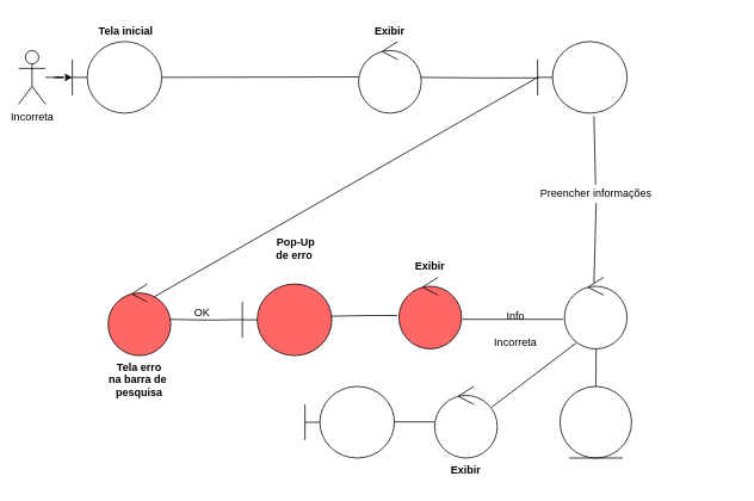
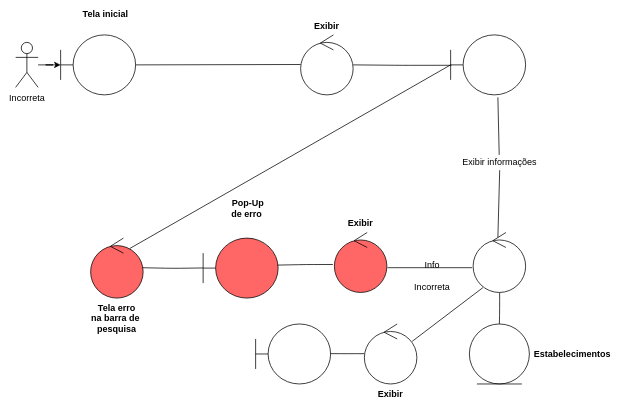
  <mxCell id="0" />
  <mxCell id="1" parent="0" />
  <mxCell id="2" style="edgeStyle=orthogonalEdgeStyle;rounded=0;orthogonalLoop=1;jettySize=auto;html=1;entryX=0;entryY=0.5;entryDx=0;entryDy=0;entryPerimeter=0;" edge="1" parent="1" source="3" target="4"><mxGeometry relative="1" as="geometry" /></mxCell>
  <mxCell id="3" value="Incorreta" style="shape=umlActor;verticalLabelPosition=bottom;verticalAlign=top;html=1;" vertex="1" parent="1"><mxGeometry x="20" y="56" width="30" height="60" as="geometry" /></mxCell>
  <mxCell id="4" value="" style="shape=umlBoundary;whiteSpace=wrap;html=1;" vertex="1" parent="1"><mxGeometry x="80" y="46" width="100" height="80" as="geometry" /></mxCell>
  <mxCell id="5" value="" style="ellipse;shape=umlControl;whiteSpace=wrap;html=1;" vertex="1" parent="1"><mxGeometry x="400" y="46" width="70" height="80" as="geometry" /></mxCell>
  <mxCell id="6" value="" style="ellipse;shape=umlEntity;whiteSpace=wrap;html=1;" vertex="1" parent="1"><mxGeometry x="625" y="431.46" width="80" height="80" as="geometry" /></mxCell>
  <mxCell id="7" value="" style="ellipse;shape=umlControl;whiteSpace=wrap;html=1;fillColor=#FF6666;" vertex="1" parent="1"><mxGeometry x="120" y="316.96" width="70" height="80" as="geometry" /></mxCell>
  <mxCell id="8" value="" style="ellipse;shape=umlControl;whiteSpace=wrap;html=1;" vertex="1" parent="1"><mxGeometry x="485" y="431.46" width="70" height="80" as="geometry" /></mxCell>
  <mxCell id="9" value="" style="ellipse;shape=umlControl;whiteSpace=wrap;html=1;" vertex="1" parent="1"><mxGeometry x="630" y="309.46" width="70" height="80" as="geometry" /></mxCell>
  <mxCell id="10" value="" style="endArrow=none;html=1;edgeStyle=orthogonalEdgeStyle;exitX=1;exitY=0.5;exitDx=0;exitDy=0;exitPerimeter=0;" edge="1" parent="1" source="4"><mxGeometry relative="1" as="geometry"><mxPoint x="290" y="85.5" as="sourcePoint" /><mxPoint x="400" y="85.5" as="targetPoint" /></mxGeometry></mxCell>
- <mxCell id="11" value="Tela inicial" style="text;align=center;fontStyle=1;verticalAlign=middle;spacingLeft=3;spacingRight=3;strokeColor=none;rotatable=0;points=[[0,0.5],[1,0.5]];portConstraint=eastwest;" vertex="1" parent="1"><mxGeometry x="100" y="20" width="80" height="26" as="geometry" /></mxCell>
+ <mxCell id="11" value="Tela inicial" style="text;align=center;fontStyle=1;verticalAlign=middle;spacingLeft=3;spacingRight=3;strokeColor=none;rotatable=0;points=[[0,0.5],[1,0.5]];portConstraint=eastwest;" vertex="1" parent="1"><mxGeometry x="100" y="5" width="80" height="26" as="geometry" /></mxCell>
  <mxCell id="12" value="Exibir" style="text;align=center;fontStyle=1;verticalAlign=middle;spacingLeft=3;spacingRight=3;strokeColor=none;rotatable=0;points=[[0,0.5],[1,0.5]];portConstraint=eastwest;" vertex="1" parent="1"><mxGeometry x="395" y="20" width="80" height="26" as="geometry" /></mxCell>
+ <mxCell id="13" value="Estabelecimentos" style="text;align=center;fontStyle=1;verticalAlign=middle;spacingLeft=3;spacingRight=3;strokeColor=none;rotatable=0;points=[[0,0.5],[1,0.5]];portConstraint=eastwest;" vertex="1" parent="1"><mxGeometry x="705" y="458.46" width="115" height="26" as="geometry" /></mxCell>
  <mxCell id="14" value="Exibir" style="text;align=center;fontStyle=1;verticalAlign=middle;spacingLeft=3;spacingRight=3;strokeColor=none;rotatable=0;points=[[0,0.5],[1,0.5]];portConstraint=eastwest;" vertex="1" parent="1"><mxGeometry x="480" y="511.46" width="80" height="26" as="geometry" /></mxCell>
  <mxCell id="15" value="Tela erro&#10;na barra de &#10;pesquisa" style="text;align=center;fontStyle=1;verticalAlign=middle;spacingLeft=3;spacingRight=3;strokeColor=none;rotatable=0;points=[[0,0.5],[1,0.5]];portConstraint=eastwest;" vertex="1" parent="1"><mxGeometry x="115" y="410" width="80" height="26" as="geometry" /></mxCell>
  <mxCell id="16" value="" style="endArrow=none;html=1;exitX=0.743;exitY=0.175;exitDx=0;exitDy=0;exitPerimeter=0;" edge="1" parent="1" source="7"><mxGeometry relative="1" as="geometry"><mxPoint x="172.01" y="320.96" as="sourcePoint" /><mxPoint x="600" y="86" as="targetPoint" /></mxGeometry></mxCell>
  <mxCell id="17" value="" style="ellipse;shape=umlControl;whiteSpace=wrap;html=1;fillColor=#FF6666;" vertex="1" parent="1"><mxGeometry x="445" y="309.46" width="70" height="80" as="geometry" /></mxCell>
  <mxCell id="18" value="Exibir" style="text;align=center;fontStyle=1;verticalAlign=middle;spacingLeft=3;spacingRight=3;strokeColor=none;rotatable=0;points=[[0,0.5],[1,0.5]];portConstraint=eastwest;" vertex="1" parent="1"><mxGeometry x="440" y="283.46" width="80" height="26" as="geometry" /></mxCell>
  <mxCell id="19" value="" style="shape=umlBoundary;whiteSpace=wrap;html=1;fillColor=#FFFFFF;" vertex="1" parent="1"><mxGeometry x="600" y="46" width="100" height="80" as="geometry" /></mxCell>
  <mxCell id="20" value="" style="shape=umlBoundary;whiteSpace=wrap;html=1;fillColor=#FF6666;" vertex="1" parent="1"><mxGeometry x="270" y="316.96" width="100" height="80" as="geometry" /></mxCell>
  <mxCell id="21" value="" style="shape=umlBoundary;whiteSpace=wrap;html=1;fillColor=#FFFFFF;" vertex="1" parent="1"><mxGeometry x="340" y="431.46" width="100" height="80" as="geometry" /></mxCell>
  <mxCell id="22" value="" style="endArrow=none;html=1;exitX=0.503;exitY=1.021;exitDx=0;exitDy=0;exitPerimeter=0;startArrow=none;" edge="1" parent="1" source="30"><mxGeometry relative="1" as="geometry"><mxPoint x="620" y="166" as="sourcePoint" /><mxPoint x="663" y="316" as="targetPoint" /></mxGeometry></mxCell>
  <mxCell id="23" value="" style="endArrow=none;html=1;edgeStyle=orthogonalEdgeStyle;entryX=0.5;entryY=0;entryDx=0;entryDy=0;exitX=0.505;exitY=1.003;exitDx=0;exitDy=0;exitPerimeter=0;" edge="1" parent="1" source="9" target="6"><mxGeometry relative="1" as="geometry"><mxPoint x="665" y="396" as="sourcePoint" /><mxPoint x="673" y="326" as="targetPoint" /></mxGeometry></mxCell>
  <mxCell id="24" value="" style="endArrow=none;html=1;edgeStyle=orthogonalEdgeStyle;entryX=1.012;entryY=0.587;entryDx=0;entryDy=0;exitX=-0.018;exitY=0.587;exitDx=0;exitDy=0;exitPerimeter=0;entryPerimeter=0;" edge="1" parent="1" source="9" target="17"><mxGeometry relative="1" as="geometry"><mxPoint x="600" y="360.46" as="sourcePoint" /><mxPoint x="600" y="405.9" as="targetPoint" /></mxGeometry></mxCell>
  <mxCell id="25" value="" style="endArrow=none;html=1;edgeStyle=orthogonalEdgeStyle;exitX=-0.029;exitY=0.534;exitDx=0;exitDy=0;exitPerimeter=0;entryX=0.993;entryY=0.45;entryDx=0;entryDy=0;entryPerimeter=0;" edge="1" parent="1" source="17" target="20"><mxGeometry relative="1" as="geometry"><mxPoint x="480" y="349" as="sourcePoint" /><mxPoint x="369" y="351" as="targetPoint" /></mxGeometry></mxCell>
  <mxCell id="26" value="" style="endArrow=none;html=1;edgeStyle=orthogonalEdgeStyle;entryX=0.986;entryY=0.494;entryDx=0;entryDy=0;exitX=-0.018;exitY=0.587;exitDx=0;exitDy=0;exitPerimeter=0;entryPerimeter=0;" edge="1" parent="1" target="7"><mxGeometry relative="1" as="geometry"><mxPoint x="270" y="356.79" as="sourcePoint" /><mxPoint x="197.1" y="356.79" as="targetPoint" /></mxGeometry></mxCell>
  <mxCell id="27" value="" style="endArrow=none;html=1;entryX=0.91;entryY=0.29;entryDx=0;entryDy=0;entryPerimeter=0;" edge="1" parent="1" target="8"><mxGeometry relative="1" as="geometry"><mxPoint x="643" y="383" as="sourcePoint" /><mxPoint x="585.84" y="386.42" as="targetPoint" /></mxGeometry></mxCell>
  <mxCell id="28" value="" style="endArrow=none;html=1;edgeStyle=orthogonalEdgeStyle;exitX=-0.001;exitY=0.495;exitDx=0;exitDy=0;exitPerimeter=0;" edge="1" parent="1" source="8"><mxGeometry relative="1" as="geometry"><mxPoint x="480" y="471" as="sourcePoint" /><mxPoint x="440" y="471" as="targetPoint" /></mxGeometry></mxCell>
  <mxCell id="29" value="" style="endArrow=none;html=1;edgeStyle=orthogonalEdgeStyle;entryX=1.012;entryY=0.587;entryDx=0;entryDy=0;exitX=0.01;exitY=0.507;exitDx=0;exitDy=0;exitPerimeter=0;entryPerimeter=0;" edge="1" parent="1" source="19"><mxGeometry relative="1" as="geometry"><mxPoint x="542.9" y="86" as="sourcePoint" /><mxPoint x="470" y="86" as="targetPoint" /></mxGeometry></mxCell>
- <mxCell id="30" value="Preencher informações" style="text;html=1;resizable=0;autosize=1;align=center;verticalAlign=middle;points=[];fillColor=none;strokeColor=none;rounded=0;" vertex="1" parent="1"><mxGeometry x="595" y="206" width="140" height="20" as="geometry" /></mxCell>
+ <mxCell id="30" value="Exibir informações" style="text;html=1;resizable=0;autosize=1;align=center;verticalAlign=middle;points=[];fillColor=none;strokeColor=none;rounded=0;" vertex="1" parent="1"><mxGeometry x="595" y="206" width="140" height="20" as="geometry" /></mxCell>
  <mxCell id="31" value="" style="endArrow=none;html=1;exitX=0.63;exitY=1.041;exitDx=0;exitDy=0;exitPerimeter=0;" edge="1" parent="1" source="19" target="30"><mxGeometry relative="1" as="geometry"><mxPoint x="663" y="129.28" as="sourcePoint" /><mxPoint x="660" y="186" as="targetPoint" /></mxGeometry></mxCell>
  <mxCell id="32" value="Pop-Up&#10;de erro &#10;" style="text;align=center;fontStyle=1;verticalAlign=middle;spacingLeft=3;spacingRight=3;strokeColor=none;rotatable=0;points=[[0,0.5],[1,0.5]];portConstraint=eastwest;" vertex="1" parent="1"><mxGeometry x="290" y="270.96" width="80" height="26" as="geometry" /></mxCell>
- <mxCell id="33" value="OK" style="text;html=1;resizable=0;autosize=1;align=center;verticalAlign=middle;points=[];fillColor=none;strokeColor=none;rounded=0;" vertex="1" parent="1"><mxGeometry x="210" y="339.46" width="30" height="20" as="geometry" /></mxCell>
  <mxCell id="34" value="Info &lt;br&gt;&lt;br&gt;Incorreta" style="text;html=1;resizable=0;autosize=1;align=center;verticalAlign=middle;points=[];fillColor=none;strokeColor=none;rounded=0;" vertex="1" parent="1"><mxGeometry x="545" y="341.96" width="60" height="50" as="geometry" /></mxCell>
